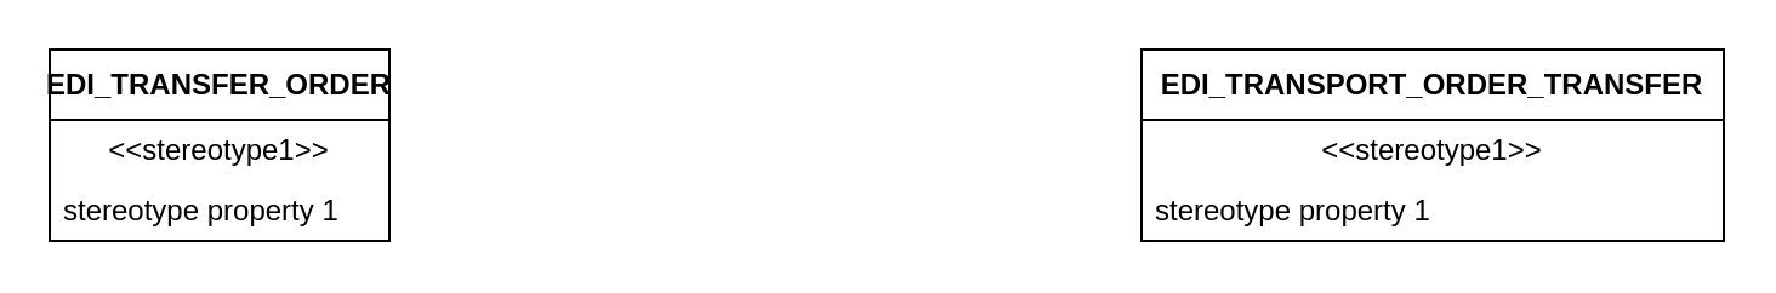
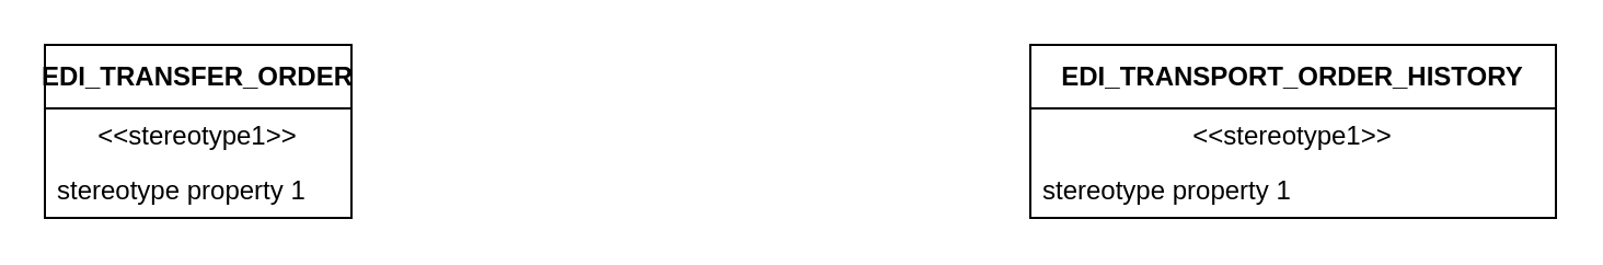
  <mxCell id="0" />
  <mxCell id="1" parent="0" />
  <mxCell id="2" value="EDI_TRANSFER_ORDER" style="swimlane;fontStyle=1;align=center;verticalAlign=middle;childLayout=stackLayout;horizontal=1;startSize=29;horizontalStack=0;resizeParent=1;resizeParentMax=0;resizeLast=0;collapsible=0;marginBottom=0;html=1;whiteSpace=wrap;" vertex="1" parent="1"><mxGeometry x="20" y="20" width="140" height="79" as="geometry" /></mxCell>
  <mxCell id="3" value="&amp;lt;&amp;lt;stereotype1&amp;gt;&amp;gt;" style="text;html=1;strokeColor=none;fillColor=none;align=center;verticalAlign=middle;spacingLeft=4;spacingRight=4;overflow=hidden;rotatable=0;points=[[0,0.5],[1,0.5]];portConstraint=eastwest;whiteSpace=wrap;" vertex="1" parent="2"><mxGeometry y="29" width="140" height="25" as="geometry" /></mxCell>
  <mxCell id="4" value="stereotype property 1" style="text;html=1;strokeColor=none;fillColor=none;align=left;verticalAlign=middle;spacingLeft=4;spacingRight=4;overflow=hidden;rotatable=0;points=[[0,0.5],[1,0.5]];portConstraint=eastwest;whiteSpace=wrap;" vertex="1" parent="2"><mxGeometry y="54" width="140" height="25" as="geometry" /></mxCell>
- <mxCell id="5" value="EDI_TRANSPORT_ORDER_TRANSFER" style="swimlane;fontStyle=1;align=center;verticalAlign=middle;childLayout=stackLayout;horizontal=1;startSize=29;horizontalStack=0;resizeParent=1;resizeParentMax=0;resizeLast=0;collapsible=0;marginBottom=0;html=1;whiteSpace=wrap;" vertex="1" parent="1"><mxGeometry x="470" y="20" width="240" height="79" as="geometry" /></mxCell>
+ <mxCell id="5" value="EDI_TRANSPORT_ORDER_HISTORY" style="swimlane;fontStyle=1;align=center;verticalAlign=middle;childLayout=stackLayout;horizontal=1;startSize=29;horizontalStack=0;resizeParent=1;resizeParentMax=0;resizeLast=0;collapsible=0;marginBottom=0;html=1;whiteSpace=wrap;" vertex="1" parent="1"><mxGeometry x="470" y="20" width="240" height="79" as="geometry" /></mxCell>
  <mxCell id="6" value="&amp;lt;&amp;lt;stereotype1&amp;gt;&amp;gt;" style="text;html=1;strokeColor=none;fillColor=none;align=center;verticalAlign=middle;spacingLeft=4;spacingRight=4;overflow=hidden;rotatable=0;points=[[0,0.5],[1,0.5]];portConstraint=eastwest;whiteSpace=wrap;" vertex="1" parent="5"><mxGeometry y="29" width="240" height="25" as="geometry" /></mxCell>
  <mxCell id="7" value="stereotype property 1" style="text;html=1;strokeColor=none;fillColor=none;align=left;verticalAlign=middle;spacingLeft=4;spacingRight=4;overflow=hidden;rotatable=0;points=[[0,0.5],[1,0.5]];portConstraint=eastwest;whiteSpace=wrap;" vertex="1" parent="5"><mxGeometry y="54" width="240" height="25" as="geometry" /></mxCell>
